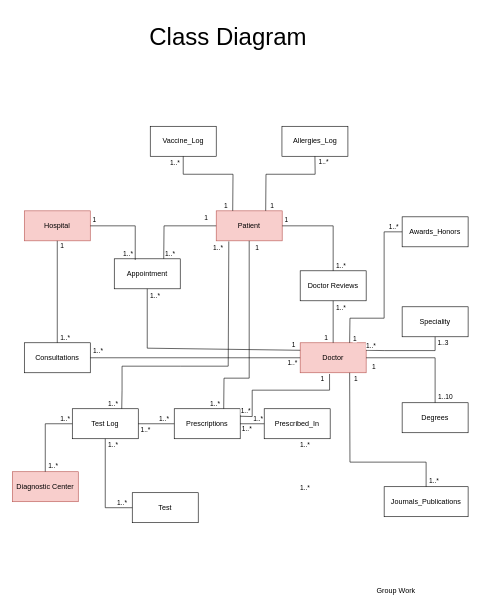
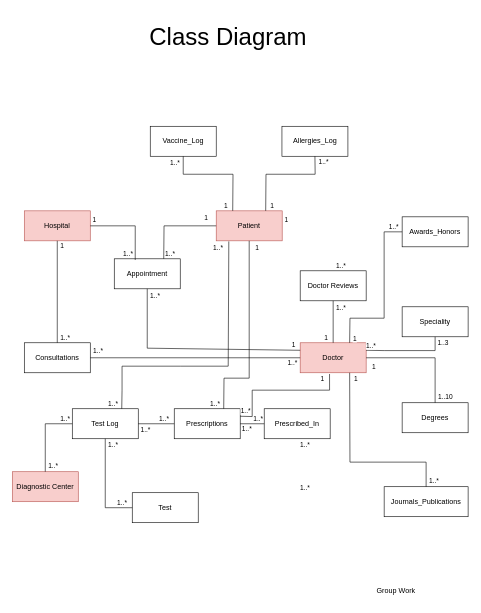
  <mxCell id="0" />
  <mxCell id="1" parent="0" />
  <mxCell id="2" value="Doctor" style="html=1;whiteSpace=wrap;fillColor=#f8cecc;strokeColor=#b85450;" parent="1" vertex="1"><mxGeometry x="500" y="571" width="110" height="50" as="geometry" /></mxCell>
  <mxCell id="3" value="Patient" style="html=1;whiteSpace=wrap;fillColor=#f8cecc;strokeColor=#b85450;" parent="1" vertex="1"><mxGeometry x="360" y="351" width="110" height="50" as="geometry" /></mxCell>
  <mxCell id="4" value="Hospital" style="html=1;whiteSpace=wrap;fillColor=#f8cecc;strokeColor=#b85450;" parent="1" vertex="1"><mxGeometry x="40" y="351" width="110" height="50" as="geometry" /></mxCell>
  <mxCell id="5" value="Diagnostic Center" style="html=1;whiteSpace=wrap;fillColor=#f8cecc;strokeColor=#b85450;" parent="1" vertex="1"><mxGeometry x="20" y="786" width="110" height="50" as="geometry" /></mxCell>
  <mxCell id="6" value="Vaccine_Log" style="html=1;whiteSpace=wrap;" parent="1" vertex="1"><mxGeometry x="250" y="210" width="110" height="50" as="geometry" /></mxCell>
  <mxCell id="7" value="Allergies_Log" style="html=1;whiteSpace=wrap;" parent="1" vertex="1"><mxGeometry x="469.61" y="210" width="110" height="50" as="geometry" /></mxCell>
  <mxCell id="8" value="Doctor Reviews" style="html=1;whiteSpace=wrap;" parent="1" vertex="1"><mxGeometry x="500" y="451" width="110" height="50" as="geometry" /></mxCell>
  <mxCell id="9" value="Awards_Honors" style="html=1;whiteSpace=wrap;" parent="1" vertex="1"><mxGeometry x="670" y="361" width="110" height="50" as="geometry" /></mxCell>
  <mxCell id="10" value="Speciality" style="html=1;whiteSpace=wrap;" parent="1" vertex="1"><mxGeometry x="670" y="511" width="110" height="50" as="geometry" /></mxCell>
  <mxCell id="11" value="Degrees" style="html=1;whiteSpace=wrap;" parent="1" vertex="1"><mxGeometry x="670" y="671" width="110" height="50" as="geometry" /></mxCell>
  <mxCell id="12" value="Journals_Publications" style="html=1;whiteSpace=wrap;" parent="1" vertex="1"><mxGeometry x="640" y="811" width="140" height="50" as="geometry" /></mxCell>
  <mxCell id="13" value="Appointment" style="html=1;whiteSpace=wrap;" parent="1" vertex="1"><mxGeometry x="190" y="431" width="110" height="50" as="geometry" /></mxCell>
  <mxCell id="14" value="Consultations" style="html=1;whiteSpace=wrap;" parent="1" vertex="1"><mxGeometry x="40" y="571" width="110" height="50" as="geometry" /></mxCell>
  <mxCell id="15" value="Prescriptions" style="html=1;whiteSpace=wrap;" parent="1" vertex="1"><mxGeometry x="290" y="681" width="110" height="50" as="geometry" /></mxCell>
  <mxCell id="16" value="Test" style="html=1;whiteSpace=wrap;" parent="1" vertex="1"><mxGeometry x="220" y="821" width="110" height="50" as="geometry" /></mxCell>
  <mxCell id="17" value="Test Log" style="html=1;whiteSpace=wrap;" parent="1" vertex="1"><mxGeometry x="120" y="681" width="110" height="50" as="geometry" /></mxCell>
  <mxCell id="18" value="Prescribed_In" style="html=1;whiteSpace=wrap;" parent="1" vertex="1"><mxGeometry x="440" y="681" width="110" height="50" as="geometry" /></mxCell>
  <mxCell id="19" value="Class Diagram" style="text;html=1;align=center;verticalAlign=middle;whiteSpace=wrap;rounded=0;fontSize=40;" parent="1" vertex="1"><mxGeometry x="230" y="20" width="300" height="80" as="geometry" /></mxCell>
  <mxCell id="20" value="Group Work" style="text;html=1;align=center;verticalAlign=middle;whiteSpace=wrap;rounded=0;" parent="1" vertex="1"><mxGeometry x="620" y="970" width="80" height="30" as="geometry" /></mxCell>
  <mxCell id="21" value="" style="endArrow=none;html=1;rounded=0;entryX=0.5;entryY=1;entryDx=0;entryDy=0;exitX=0.25;exitY=0;exitDx=0;exitDy=0;" edge="1" parent="1" source="3" target="6"><mxGeometry width="50" height="50" relative="1" as="geometry"><mxPoint x="360" y="301" as="sourcePoint" /><mxPoint x="450" y="221" as="targetPoint" /><Array as="points"><mxPoint x="388" y="290" /><mxPoint x="305" y="290" /></Array></mxGeometry></mxCell>
  <mxCell id="22" value="" style="endArrow=none;html=1;rounded=0;exitX=0.75;exitY=0;exitDx=0;exitDy=0;entryX=0.5;entryY=1;entryDx=0;entryDy=0;" edge="1" parent="1" source="3" target="7"><mxGeometry width="50" height="50" relative="1" as="geometry"><mxPoint x="590" y="330" as="sourcePoint" /><mxPoint x="660" y="260" as="targetPoint" /><Array as="points"><mxPoint x="443" y="290" /><mxPoint x="525" y="290" /></Array></mxGeometry></mxCell>
  <mxCell id="23" value="1" style="edgeLabel;html=1;align=center;verticalAlign=middle;resizable=0;points=[];" vertex="1" connectable="0" parent="22"><mxGeometry x="-0.827" relative="1" as="geometry"><mxPoint x="10" y="5" as="offset" /></mxGeometry></mxCell>
- <mxCell id="24" value="" style="endArrow=none;html=1;rounded=0;exitX=0.5;exitY=0;exitDx=0;exitDy=0;entryX=1;entryY=0.5;entryDx=0;entryDy=0;" edge="1" parent="1" source="8" target="3"><mxGeometry width="50" height="50" relative="1" as="geometry"><mxPoint x="550" y="411" as="sourcePoint" /><mxPoint x="600" y="361" as="targetPoint" /><Array as="points"><mxPoint x="555" y="376" /></Array></mxGeometry></mxCell>
  <mxCell id="25" value="" style="endArrow=none;html=1;rounded=0;entryX=0;entryY=0.5;entryDx=0;entryDy=0;exitX=0.75;exitY=0;exitDx=0;exitDy=0;" edge="1" parent="1" source="2" target="9"><mxGeometry width="50" height="50" relative="1" as="geometry"><mxPoint x="620" y="501" as="sourcePoint" /><mxPoint x="670" y="451" as="targetPoint" /><Array as="points"><mxPoint x="583" y="530" /><mxPoint x="640" y="530" /><mxPoint x="640" y="386" /></Array></mxGeometry></mxCell>
  <mxCell id="26" value="" style="endArrow=none;html=1;rounded=0;entryX=0.5;entryY=1;entryDx=0;entryDy=0;exitX=1;exitY=0.25;exitDx=0;exitDy=0;" edge="1" parent="1" source="2" target="10"><mxGeometry width="50" height="50" relative="1" as="geometry"><mxPoint x="620" y="640" as="sourcePoint" /><mxPoint x="670" y="590" as="targetPoint" /><Array as="points"><mxPoint x="640" y="584" /><mxPoint x="725" y="584" /></Array></mxGeometry></mxCell>
  <mxCell id="27" value="" style="endArrow=none;html=1;rounded=0;entryX=0.5;entryY=0;entryDx=0;entryDy=0;exitX=1;exitY=0.5;exitDx=0;exitDy=0;" edge="1" parent="1" source="2" target="11"><mxGeometry width="50" height="50" relative="1" as="geometry"><mxPoint x="370" y="650" as="sourcePoint" /><mxPoint x="420" y="600" as="targetPoint" /><Array as="points"><mxPoint x="725" y="596" /></Array></mxGeometry></mxCell>
  <mxCell id="28" value="" style="endArrow=none;html=1;rounded=0;entryX=0.5;entryY=0;entryDx=0;entryDy=0;exitX=0.75;exitY=1;exitDx=0;exitDy=0;" edge="1" parent="1" source="2" target="12"><mxGeometry width="50" height="50" relative="1" as="geometry"><mxPoint x="370" y="650" as="sourcePoint" /><mxPoint x="420" y="600" as="targetPoint" /><Array as="points"><mxPoint x="583" y="770" /><mxPoint x="710" y="770" /></Array></mxGeometry></mxCell>
  <mxCell id="29" value="" style="endArrow=none;html=1;rounded=0;entryX=0;entryY=0.5;entryDx=0;entryDy=0;exitX=1;exitY=0.5;exitDx=0;exitDy=0;" edge="1" parent="1" source="15" target="18"><mxGeometry width="50" height="50" relative="1" as="geometry"><mxPoint x="370" y="650" as="sourcePoint" /><mxPoint x="420" y="600" as="targetPoint" /></mxGeometry></mxCell>
  <mxCell id="30" value="" style="endArrow=none;html=1;rounded=0;entryX=0.5;entryY=1;entryDx=0;entryDy=0;exitX=0.5;exitY=0;exitDx=0;exitDy=0;" edge="1" parent="1" source="2" target="8"><mxGeometry width="50" height="50" relative="1" as="geometry"><mxPoint x="370" y="530" as="sourcePoint" /><mxPoint x="420" y="480" as="targetPoint" /></mxGeometry></mxCell>
  <mxCell id="31" value="" style="endArrow=none;html=1;rounded=0;entryX=0;entryY=0.5;entryDx=0;entryDy=0;exitX=0.75;exitY=0;exitDx=0;exitDy=0;" edge="1" parent="1" source="13" target="3"><mxGeometry width="50" height="50" relative="1" as="geometry"><mxPoint x="370" y="530" as="sourcePoint" /><mxPoint x="420" y="480" as="targetPoint" /><Array as="points"><mxPoint x="273" y="376" /></Array></mxGeometry></mxCell>
  <mxCell id="32" value="" style="endArrow=none;html=1;rounded=0;entryX=1;entryY=0.5;entryDx=0;entryDy=0;exitX=0.318;exitY=0.04;exitDx=0;exitDy=0;exitPerimeter=0;" edge="1" parent="1" source="13" target="4"><mxGeometry width="50" height="50" relative="1" as="geometry"><mxPoint x="370" y="530" as="sourcePoint" /><mxPoint x="420" y="480" as="targetPoint" /><Array as="points"><mxPoint x="225" y="376" /></Array></mxGeometry></mxCell>
  <mxCell id="33" value="" style="endArrow=none;html=1;rounded=0;exitX=0.5;exitY=0;exitDx=0;exitDy=0;entryX=0.5;entryY=1;entryDx=0;entryDy=0;" edge="1" parent="1" source="14" target="4"><mxGeometry width="50" height="50" relative="1" as="geometry"><mxPoint x="370" y="530" as="sourcePoint" /><mxPoint x="420" y="480" as="targetPoint" /></mxGeometry></mxCell>
  <mxCell id="34" value="" style="endArrow=none;html=1;rounded=0;exitX=0;exitY=0.5;exitDx=0;exitDy=0;entryX=0.5;entryY=1;entryDx=0;entryDy=0;" edge="1" parent="1" source="16" target="17"><mxGeometry width="50" height="50" relative="1" as="geometry"><mxPoint x="370" y="650" as="sourcePoint" /><mxPoint x="420" y="600" as="targetPoint" /><Array as="points"><mxPoint x="175" y="846" /></Array></mxGeometry></mxCell>
  <mxCell id="35" value="" style="endArrow=none;html=1;rounded=0;exitX=1;exitY=0.5;exitDx=0;exitDy=0;entryX=0;entryY=0.5;entryDx=0;entryDy=0;" edge="1" parent="1" source="17" target="15"><mxGeometry width="50" height="50" relative="1" as="geometry"><mxPoint x="370" y="650" as="sourcePoint" /><mxPoint x="420" y="600" as="targetPoint" /></mxGeometry></mxCell>
  <mxCell id="36" value="" style="endArrow=none;html=1;rounded=0;exitX=0.5;exitY=0;exitDx=0;exitDy=0;entryX=0;entryY=0.5;entryDx=0;entryDy=0;" edge="1" parent="1" source="5" target="17"><mxGeometry width="50" height="50" relative="1" as="geometry"><mxPoint x="370" y="650" as="sourcePoint" /><mxPoint x="420" y="600" as="targetPoint" /><Array as="points"><mxPoint x="75" y="706" /></Array></mxGeometry></mxCell>
  <mxCell id="37" value="" style="endArrow=none;html=1;rounded=0;entryX=0;entryY=0.5;entryDx=0;entryDy=0;exitX=1;exitY=0.5;exitDx=0;exitDy=0;" edge="1" parent="1" source="14" target="2"><mxGeometry width="50" height="50" relative="1" as="geometry"><mxPoint x="370" y="650" as="sourcePoint" /><mxPoint x="420" y="600" as="targetPoint" /></mxGeometry></mxCell>
  <mxCell id="38" value="" style="endArrow=none;html=1;rounded=0;entryX=0;entryY=0.25;entryDx=0;entryDy=0;exitX=0.5;exitY=1;exitDx=0;exitDy=0;" edge="1" parent="1" source="13" target="2"><mxGeometry width="50" height="50" relative="1" as="geometry"><mxPoint x="370" y="650" as="sourcePoint" /><mxPoint x="420" y="600" as="targetPoint" /><Array as="points"><mxPoint x="245" y="580" /></Array></mxGeometry></mxCell>
  <mxCell id="39" value="" style="endArrow=none;html=1;rounded=0;entryX=0.445;entryY=1.04;entryDx=0;entryDy=0;entryPerimeter=0;exitX=1;exitY=0.25;exitDx=0;exitDy=0;" edge="1" parent="1" source="15" target="2"><mxGeometry width="50" height="50" relative="1" as="geometry"><mxPoint x="370" y="650" as="sourcePoint" /><mxPoint x="420" y="600" as="targetPoint" /><Array as="points"><mxPoint x="420" y="694" /><mxPoint x="420" y="650" /><mxPoint x="549" y="650" /></Array></mxGeometry></mxCell>
  <mxCell id="40" value="" style="endArrow=none;html=1;rounded=0;entryX=0.5;entryY=1;entryDx=0;entryDy=0;exitX=0.75;exitY=0;exitDx=0;exitDy=0;" edge="1" parent="1" source="15" target="3"><mxGeometry width="50" height="50" relative="1" as="geometry"><mxPoint x="350" y="660" as="sourcePoint" /><mxPoint x="420" y="600" as="targetPoint" /><Array as="points"><mxPoint x="373" y="630" /><mxPoint x="415" y="630" /></Array></mxGeometry></mxCell>
  <mxCell id="41" value="" style="endArrow=none;html=1;rounded=0;entryX=0.191;entryY=1.02;entryDx=0;entryDy=0;entryPerimeter=0;exitX=0.75;exitY=0;exitDx=0;exitDy=0;" edge="1" parent="1" source="17" target="3"><mxGeometry width="50" height="50" relative="1" as="geometry"><mxPoint x="370" y="650" as="sourcePoint" /><mxPoint x="420" y="600" as="targetPoint" /><Array as="points"><mxPoint x="203" y="650" /><mxPoint x="203" y="610" /><mxPoint x="300" y="610" /><mxPoint x="380" y="610" /></Array></mxGeometry></mxCell>
  <mxCell id="42" value="1..*" style="edgeLabel;html=1;align=center;verticalAlign=middle;resizable=0;points=[];" vertex="1" connectable="0" parent="1"><mxGeometry x="467.615" y="339" as="geometry"><mxPoint x="71" y="-71" as="offset" /></mxGeometry></mxCell>
  <mxCell id="43" value="1" style="edgeLabel;html=1;align=center;verticalAlign=middle;resizable=0;points=[];" vertex="1" connectable="0" parent="1"><mxGeometry x="464.005" y="364" as="geometry"><mxPoint x="12" y="1" as="offset" /></mxGeometry></mxCell>
  <mxCell id="44" value="1..*" style="edgeLabel;html=1;align=center;verticalAlign=middle;resizable=0;points=[];" vertex="1" connectable="0" parent="1"><mxGeometry x="555.005" y="440" as="geometry"><mxPoint x="12" y="1" as="offset" /></mxGeometry></mxCell>
  <mxCell id="45" value="1..*" style="edgeLabel;html=1;align=center;verticalAlign=middle;resizable=0;points=[];" vertex="1" connectable="0" parent="1"><mxGeometry x="555.005" y="511" as="geometry"><mxPoint x="12" y="1" as="offset" /></mxGeometry></mxCell>
  <mxCell id="46" value="1" style="edgeLabel;html=1;align=center;verticalAlign=middle;resizable=0;points=[];" vertex="1" connectable="0" parent="1"><mxGeometry x="530.005" y="561" as="geometry"><mxPoint x="12" y="1" as="offset" /></mxGeometry></mxCell>
  <mxCell id="47" value="1" style="edgeLabel;html=1;align=center;verticalAlign=middle;resizable=0;points=[];" vertex="1" connectable="0" parent="1"><mxGeometry x="578.005" y="562" as="geometry"><mxPoint x="12" y="1" as="offset" /></mxGeometry></mxCell>
  <mxCell id="48" value="1..*" style="edgeLabel;html=1;align=center;verticalAlign=middle;resizable=0;points=[];" vertex="1" connectable="0" parent="1"><mxGeometry x="643.005" y="376" as="geometry"><mxPoint x="12" y="1" as="offset" /></mxGeometry></mxCell>
  <mxCell id="49" value="1..3" style="edgeLabel;html=1;align=center;verticalAlign=middle;resizable=0;points=[];" vertex="1" connectable="0" parent="1"><mxGeometry x="725.005" y="570" as="geometry"><mxPoint x="12" y="1" as="offset" /></mxGeometry></mxCell>
  <mxCell id="50" value="1..10" style="edgeLabel;html=1;align=center;verticalAlign=middle;resizable=0;points=[];" vertex="1" connectable="0" parent="1"><mxGeometry x="729.005" y="660" as="geometry"><mxPoint x="12" y="1" as="offset" /></mxGeometry></mxCell>
  <mxCell id="51" value="1" style="edgeLabel;html=1;align=center;verticalAlign=middle;resizable=0;points=[];" vertex="1" connectable="0" parent="1"><mxGeometry x="610.005" y="610" as="geometry"><mxPoint x="12" y="1" as="offset" /></mxGeometry></mxCell>
  <mxCell id="52" value="1..*" style="edgeLabel;html=1;align=center;verticalAlign=middle;resizable=0;points=[];" vertex="1" connectable="0" parent="1"><mxGeometry x="605.005" y="574" as="geometry"><mxPoint x="12" y="1" as="offset" /></mxGeometry></mxCell>
  <mxCell id="53" value="1" style="edgeLabel;html=1;align=center;verticalAlign=middle;resizable=0;points=[];" vertex="1" connectable="0" parent="1"><mxGeometry x="580.005" y="630" as="geometry"><mxPoint x="12" y="1" as="offset" /></mxGeometry></mxCell>
  <mxCell id="54" value="1..*" style="edgeLabel;html=1;align=center;verticalAlign=middle;resizable=0;points=[];" vertex="1" connectable="0" parent="1"><mxGeometry x="710.005" y="800" as="geometry"><mxPoint x="12" y="1" as="offset" /></mxGeometry></mxCell>
  <mxCell id="55" value="1..*" style="edgeLabel;html=1;align=center;verticalAlign=middle;resizable=0;points=[];" vertex="1" connectable="0" parent="1"><mxGeometry x="495.005" y="811" as="geometry"><mxPoint x="12" y="1" as="offset" /></mxGeometry></mxCell>
  <mxCell id="56" value="1..*" style="edgeLabel;html=1;align=center;verticalAlign=middle;resizable=0;points=[];" vertex="1" connectable="0" parent="1"><mxGeometry x="495.005" y="740" as="geometry"><mxPoint x="12" y="1" as="offset" /></mxGeometry></mxCell>
  <mxCell id="57" value="1..*" style="edgeLabel;html=1;align=center;verticalAlign=middle;resizable=0;points=[];" vertex="1" connectable="0" parent="1"><mxGeometry x="417.005" y="696" as="geometry"><mxPoint x="12" y="1" as="offset" /></mxGeometry></mxCell>
  <mxCell id="58" value="1..*" style="edgeLabel;html=1;align=center;verticalAlign=middle;resizable=0;points=[];" vertex="1" connectable="0" parent="1"><mxGeometry x="398.005" y="713" as="geometry"><mxPoint x="12" y="1" as="offset" /></mxGeometry></mxCell>
  <mxCell id="59" value="1..*" style="edgeLabel;html=1;align=center;verticalAlign=middle;resizable=0;points=[];" vertex="1" connectable="0" parent="1"><mxGeometry x="190.005" y="836" as="geometry"><mxPoint x="12" y="1" as="offset" /></mxGeometry></mxCell>
  <mxCell id="60" value="1..*" style="edgeLabel;html=1;align=center;verticalAlign=middle;resizable=0;points=[];" vertex="1" connectable="0" parent="1"><mxGeometry x="175.005" y="740" as="geometry"><mxPoint x="12" y="1" as="offset" /></mxGeometry></mxCell>
  <mxCell id="61" value="1..*" style="edgeLabel;html=1;align=center;verticalAlign=middle;resizable=0;points=[];" vertex="1" connectable="0" parent="1"><mxGeometry x="75.005" y="775" as="geometry"><mxPoint x="12" y="1" as="offset" /></mxGeometry></mxCell>
  <mxCell id="62" value="1..*" style="edgeLabel;html=1;align=center;verticalAlign=middle;resizable=0;points=[];" vertex="1" connectable="0" parent="1"><mxGeometry x="95.005" y="696" as="geometry"><mxPoint x="12" y="1" as="offset" /></mxGeometry></mxCell>
  <mxCell id="63" value="1..*" style="edgeLabel;html=1;align=center;verticalAlign=middle;resizable=0;points=[];" vertex="1" connectable="0" parent="1"><mxGeometry x="95.005" y="561" as="geometry"><mxPoint x="12" y="1" as="offset" /></mxGeometry></mxCell>
  <mxCell id="64" value="1" style="edgeLabel;html=1;align=center;verticalAlign=middle;resizable=0;points=[];" vertex="1" connectable="0" parent="1"><mxGeometry x="90.005" y="407" as="geometry"><mxPoint x="12" y="1" as="offset" /></mxGeometry></mxCell>
  <mxCell id="65" value="1" style="edgeLabel;html=1;align=center;verticalAlign=middle;resizable=0;points=[];" vertex="1" connectable="0" parent="1"><mxGeometry x="144.005" y="364" as="geometry"><mxPoint x="12" y="1" as="offset" /></mxGeometry></mxCell>
  <mxCell id="66" value="1" style="edgeLabel;html=1;align=center;verticalAlign=middle;resizable=0;points=[];" vertex="1" connectable="0" parent="1"><mxGeometry x="330.005" y="361" as="geometry"><mxPoint x="12" y="1" as="offset" /></mxGeometry></mxCell>
  <mxCell id="67" value="1" style="edgeLabel;html=1;align=center;verticalAlign=middle;resizable=0;points=[];" vertex="1" connectable="0" parent="1"><mxGeometry x="363.005" y="340" as="geometry"><mxPoint x="12" y="1" as="offset" /></mxGeometry></mxCell>
  <mxCell id="68" value="1..*" style="edgeLabel;html=1;align=center;verticalAlign=middle;resizable=0;points=[];" vertex="1" connectable="0" parent="1"><mxGeometry x="200.005" y="420" as="geometry"><mxPoint x="12" y="1" as="offset" /></mxGeometry></mxCell>
  <mxCell id="69" value="1..*" style="edgeLabel;html=1;align=center;verticalAlign=middle;resizable=0;points=[];" vertex="1" connectable="0" parent="1"><mxGeometry x="270.005" y="420" as="geometry"><mxPoint x="12" y="1" as="offset" /></mxGeometry></mxCell>
  <mxCell id="70" value="1..*" style="edgeLabel;html=1;align=center;verticalAlign=middle;resizable=0;points=[];" vertex="1" connectable="0" parent="1"><mxGeometry x="350.005" y="411" as="geometry"><mxPoint x="12" y="1" as="offset" /></mxGeometry></mxCell>
  <mxCell id="71" value="1" style="edgeLabel;html=1;align=center;verticalAlign=middle;resizable=0;points=[];" vertex="1" connectable="0" parent="1"><mxGeometry x="415.005" y="411" as="geometry"><mxPoint x="12" y="1" as="offset" /></mxGeometry></mxCell>
  <mxCell id="72" value="1..*" style="edgeLabel;html=1;align=center;verticalAlign=middle;resizable=0;points=[];" vertex="1" connectable="0" parent="1"><mxGeometry x="175.005" y="671" as="geometry"><mxPoint x="12" y="1" as="offset" /></mxGeometry></mxCell>
  <mxCell id="73" value="1..*" style="edgeLabel;html=1;align=center;verticalAlign=middle;resizable=0;points=[];" vertex="1" connectable="0" parent="1"><mxGeometry x="345.005" y="671" as="geometry"><mxPoint x="12" y="1" as="offset" /></mxGeometry></mxCell>
  <mxCell id="74" value="1..*" style="edgeLabel;html=1;align=center;verticalAlign=middle;resizable=0;points=[];" vertex="1" connectable="0" parent="1"><mxGeometry x="396.005" y="683" as="geometry"><mxPoint x="12" y="1" as="offset" /></mxGeometry></mxCell>
  <mxCell id="75" value="1" style="edgeLabel;html=1;align=center;verticalAlign=middle;resizable=0;points=[];" vertex="1" connectable="0" parent="1"><mxGeometry x="524.005" y="630" as="geometry"><mxPoint x="12" y="1" as="offset" /></mxGeometry></mxCell>
  <mxCell id="76" value="1" style="edgeLabel;html=1;align=center;verticalAlign=middle;resizable=0;points=[];" vertex="1" connectable="0" parent="1"><mxGeometry x="476.005" y="573" as="geometry"><mxPoint x="12" y="1" as="offset" /></mxGeometry></mxCell>
  <mxCell id="77" value="1..*" style="edgeLabel;html=1;align=center;verticalAlign=middle;resizable=0;points=[];" vertex="1" connectable="0" parent="1"><mxGeometry x="474.615" y="603" as="geometry"><mxPoint x="12" y="1" as="offset" /></mxGeometry></mxCell>
  <mxCell id="78" value="1..*" style="edgeLabel;html=1;align=center;verticalAlign=middle;resizable=0;points=[];" vertex="1" connectable="0" parent="1"><mxGeometry x="150.005" y="582" as="geometry"><mxPoint x="12" y="1" as="offset" /></mxGeometry></mxCell>
  <mxCell id="79" value="1..*" style="edgeLabel;html=1;align=center;verticalAlign=middle;resizable=0;points=[];" vertex="1" connectable="0" parent="1"><mxGeometry x="245.005" y="490" as="geometry"><mxPoint x="12" y="1" as="offset" /></mxGeometry></mxCell>
  <mxCell id="80" value="1..*" style="edgeLabel;html=1;align=center;verticalAlign=middle;resizable=0;points=[];" vertex="1" connectable="0" parent="1"><mxGeometry x="278.005" y="269" as="geometry"><mxPoint x="12" y="1" as="offset" /></mxGeometry></mxCell>
  <mxCell id="81" value="1..*" style="edgeLabel;html=1;align=center;verticalAlign=middle;resizable=0;points=[];" vertex="1" connectable="0" parent="1"><mxGeometry x="260.005" y="696" as="geometry"><mxPoint x="12" y="1" as="offset" /></mxGeometry></mxCell>
  <mxCell id="82" value="1..*" style="edgeLabel;html=1;align=center;verticalAlign=middle;resizable=0;points=[];" vertex="1" connectable="0" parent="1"><mxGeometry x="229.005" y="715" as="geometry"><mxPoint x="12" y="1" as="offset" /></mxGeometry></mxCell>
